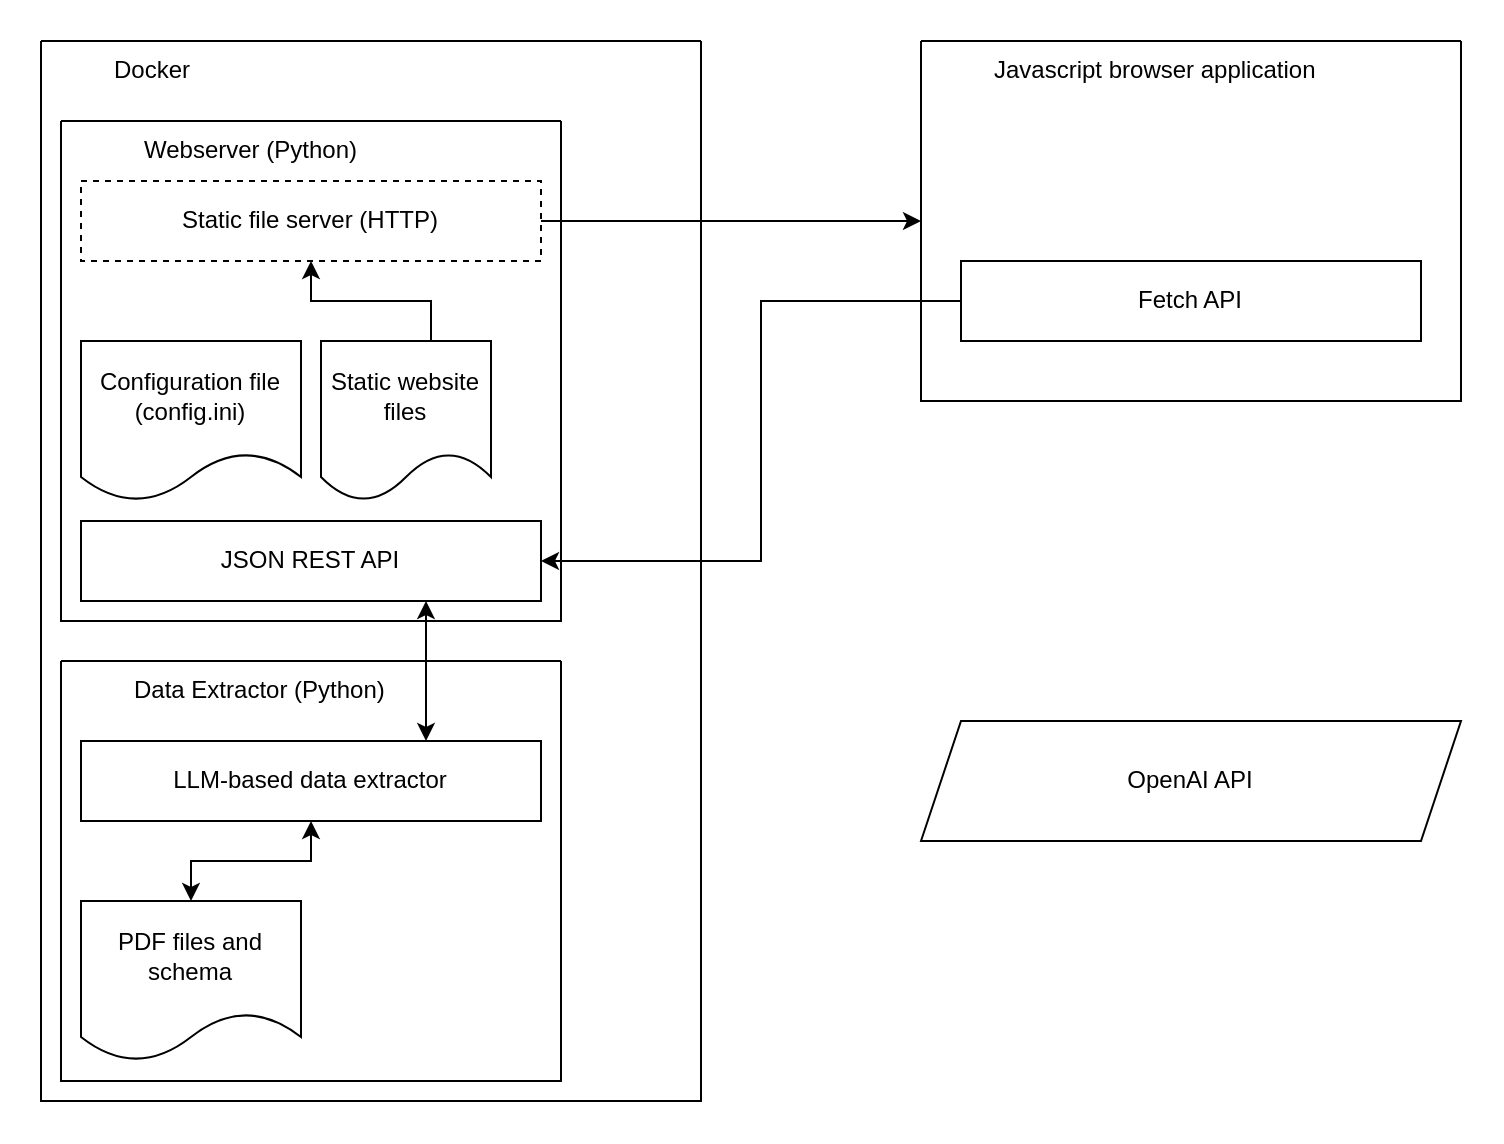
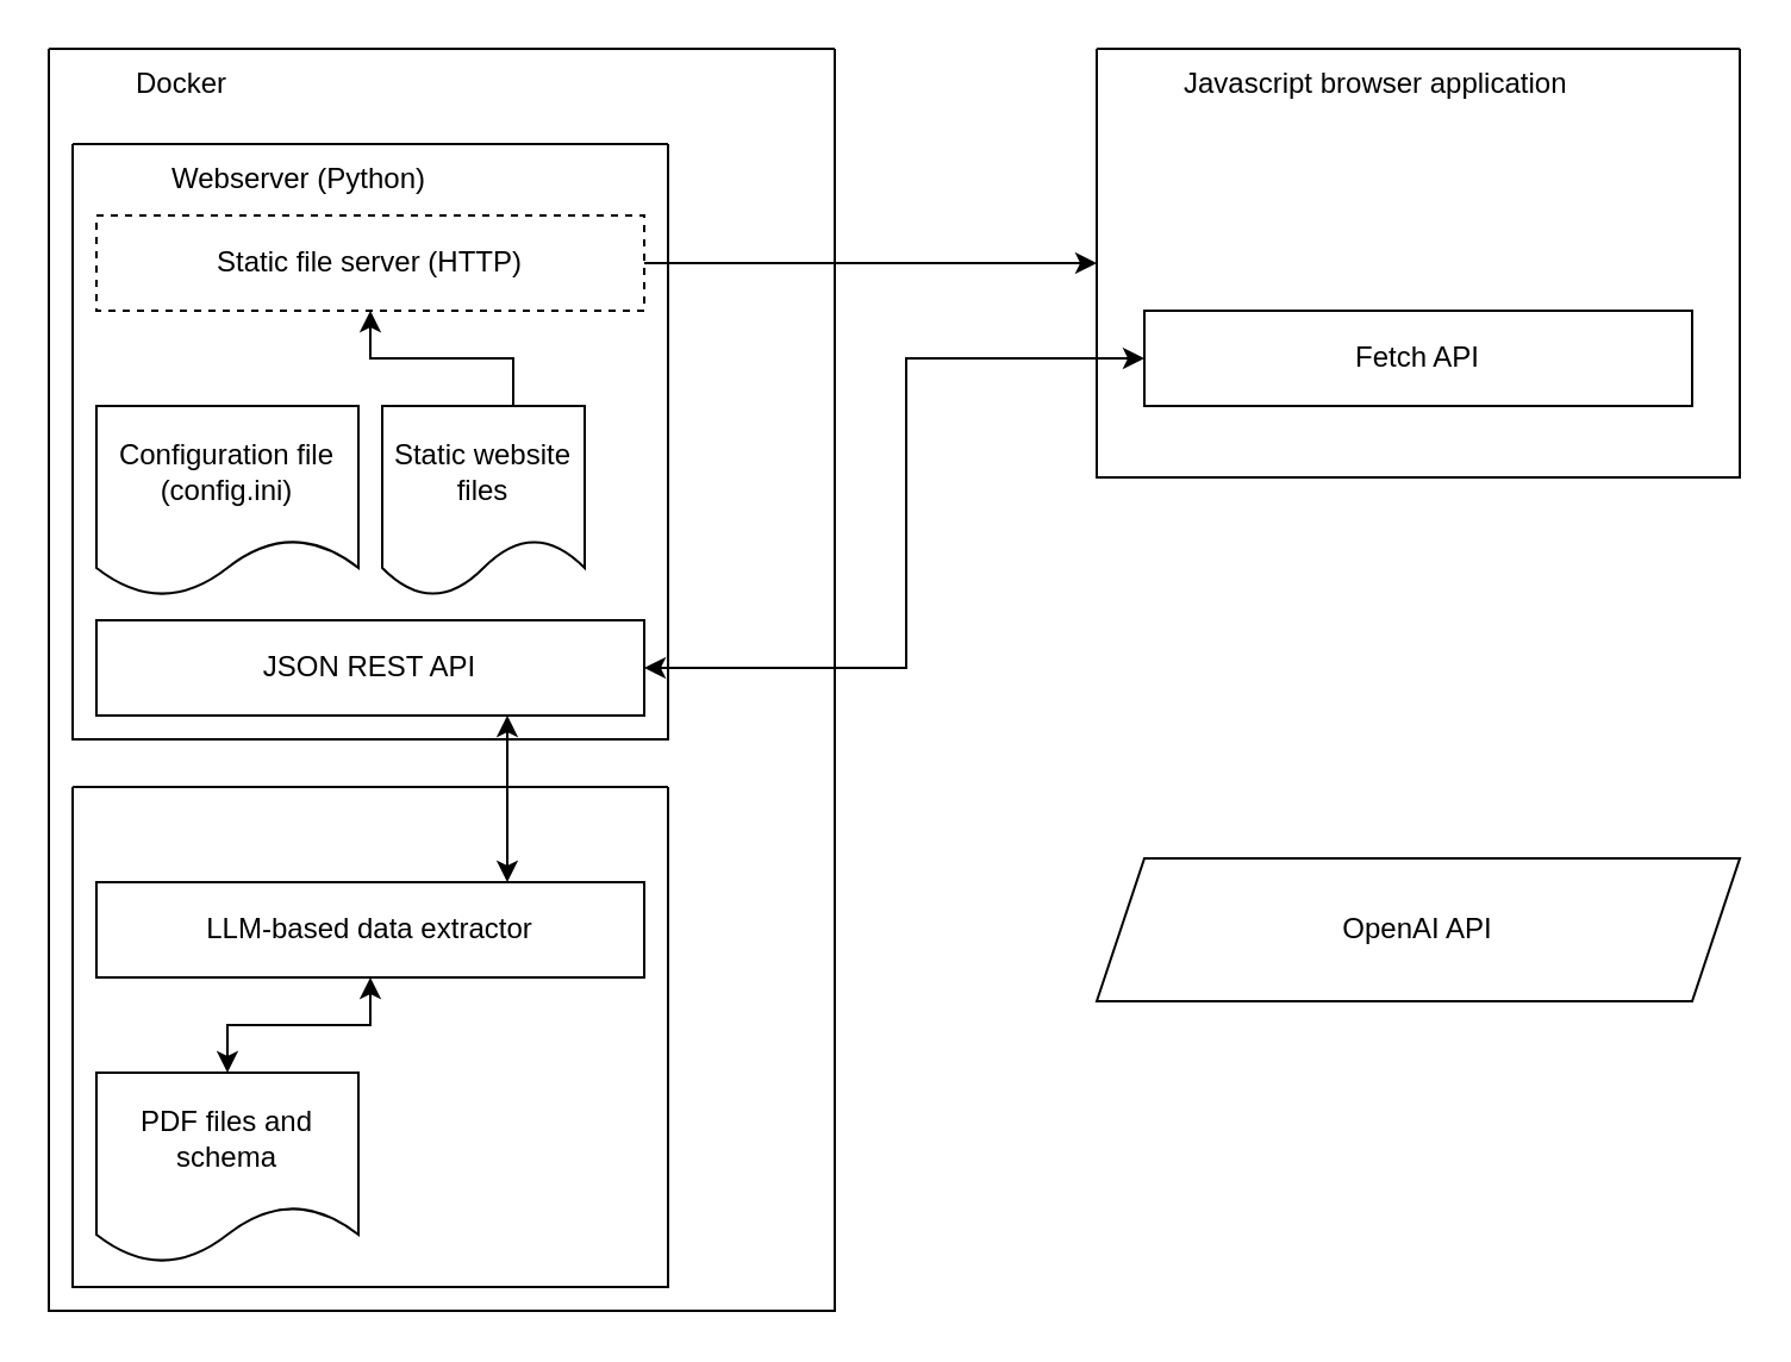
  <mxCell id="0" />
  <mxCell id="1" parent="0" />
  <mxCell id="2" value="" style="swimlane;startSize=0;" parent="1" vertex="1"><mxGeometry x="20" y="20" width="330" height="530" as="geometry" /></mxCell>
  <mxCell id="3" value="Docker" style="text;html=1;align=left;verticalAlign=middle;resizable=0;points=[];autosize=1;strokeColor=none;fillColor=none;" parent="2" vertex="1"><mxGeometry x="35" width="60" height="30" as="geometry" /></mxCell>
  <mxCell id="4" value="" style="swimlane;startSize=0;" parent="2" vertex="1"><mxGeometry x="10" y="40" width="250" height="250" as="geometry" /></mxCell>
  <mxCell id="5" value="Webserver (Python)" style="text;html=1;align=left;verticalAlign=middle;resizable=0;points=[];autosize=1;strokeColor=none;fillColor=none;" parent="4" vertex="1"><mxGeometry x="40" width="130" height="30" as="geometry" /></mxCell>
  <mxCell id="6" value="Static website files" style="shape=document;whiteSpace=wrap;html=1;boundedLbl=1;" parent="4" vertex="1"><mxGeometry x="130" y="110" width="85" height="80" as="geometry" /></mxCell>
  <mxCell id="7" value="&lt;div&gt;Configuration file&lt;/div&gt;&lt;div&gt;(config.ini)&lt;br&gt;&lt;/div&gt;" style="shape=document;whiteSpace=wrap;html=1;boundedLbl=1;" parent="4" vertex="1"><mxGeometry x="10" y="110" width="110" height="80" as="geometry" /></mxCell>
  <mxCell id="8" value="Static file server (HTTP)" style="rounded=0;whiteSpace=wrap;html=1;dashed=1;" parent="4" vertex="1"><mxGeometry x="10" y="30" width="230" height="40" as="geometry" /></mxCell>
  <mxCell id="9" style="edgeStyle=orthogonalEdgeStyle;rounded=0;orthogonalLoop=1;jettySize=auto;html=1;exitX=0.5;exitY=0;exitDx=0;exitDy=0;entryX=0.5;entryY=1;entryDx=0;entryDy=0;" parent="4" source="6" target="8" edge="1"><mxGeometry relative="1" as="geometry"><Array as="points"><mxPoint x="185" y="90" /><mxPoint x="125" y="90" /></Array></mxGeometry></mxCell>
  <mxCell id="10" value="JSON REST API" style="rounded=0;whiteSpace=wrap;html=1;" vertex="1" parent="4"><mxGeometry x="10" y="200" width="230" height="40" as="geometry" /></mxCell>
  <mxCell id="11" value="" style="swimlane;startSize=0;" parent="1" vertex="1"><mxGeometry x="460" y="20" width="270" height="180" as="geometry" /></mxCell>
  <mxCell id="12" value="Javascript browser application" style="text;html=1;align=left;verticalAlign=middle;resizable=0;points=[];autosize=1;strokeColor=none;fillColor=none;" parent="11" vertex="1"><mxGeometry x="35" width="180" height="30" as="geometry" /></mxCell>
  <mxCell id="13" value="Fetch API" style="rounded=0;whiteSpace=wrap;html=1;" vertex="1" parent="11"><mxGeometry x="20" y="110" width="230" height="40" as="geometry" /></mxCell>
  <mxCell id="14" value="OpenAI API" style="shape=parallelogram;perimeter=parallelogramPerimeter;whiteSpace=wrap;html=1;fixedSize=1;" parent="1" vertex="1"><mxGeometry x="460" y="360" width="270" height="60" as="geometry" /></mxCell>
  <mxCell id="15" value="" style="endArrow=classic;startArrow=classic;html=1;rounded=0;exitX=0.75;exitY=0;exitDx=0;exitDy=0;entryX=0.75;entryY=1;entryDx=0;entryDy=0;" edge="1" parent="1" source="18" target="10"><mxGeometry width="50" height="50" relative="1" as="geometry"><mxPoint x="340" y="340" as="sourcePoint" /><mxPoint x="390" y="240" as="targetPoint" /></mxGeometry></mxCell>
  <mxCell id="16" value="" style="swimlane;startSize=0;" parent="1" vertex="1"><mxGeometry x="30" y="330" width="250" height="210" as="geometry" /></mxCell>
- <mxCell id="17" value="Data Extractor (Python)" style="text;html=1;align=left;verticalAlign=middle;resizable=0;points=[];autosize=1;strokeColor=none;fillColor=none;" parent="16" vertex="1"><mxGeometry x="35" width="150" height="30" as="geometry" /></mxCell>
  <mxCell id="18" value="LLM-based data extractor" style="rounded=0;whiteSpace=wrap;html=1;" parent="16" vertex="1"><mxGeometry x="10" y="40" width="230" height="40" as="geometry" /></mxCell>
  <mxCell id="19" value="PDF files and schema" style="shape=document;whiteSpace=wrap;html=1;boundedLbl=1;" vertex="1" parent="16"><mxGeometry x="10" y="120" width="110" height="80" as="geometry" /></mxCell>
  <mxCell id="20" value="" style="endArrow=classic;startArrow=classic;html=1;rounded=0;exitX=0.5;exitY=0;exitDx=0;exitDy=0;entryX=0.5;entryY=1;entryDx=0;entryDy=0;" edge="1" parent="16" source="19" target="18"><mxGeometry width="50" height="50" relative="1" as="geometry"><mxPoint x="170" y="50" as="sourcePoint" /><mxPoint x="220" as="targetPoint" /><Array as="points"><mxPoint x="65" y="100" /><mxPoint x="125" y="100" /></Array></mxGeometry></mxCell>
  <mxCell id="21" style="edgeStyle=orthogonalEdgeStyle;rounded=0;orthogonalLoop=1;jettySize=auto;html=1;exitX=0.5;exitY=1;exitDx=0;exitDy=0;" edge="1" parent="1" source="11" target="11"><mxGeometry relative="1" as="geometry" /></mxCell>
  <mxCell id="22" value="" style="endArrow=classic;html=1;rounded=0;exitX=1;exitY=0.5;exitDx=0;exitDy=0;entryX=0;entryY=0.5;entryDx=0;entryDy=0;" edge="1" parent="1" source="8" target="11"><mxGeometry width="50" height="50" relative="1" as="geometry"><mxPoint x="400" y="260" as="sourcePoint" /><mxPoint x="450" y="210" as="targetPoint" /></mxGeometry></mxCell>
- <mxCell id="23" value="" style="endArrow=none;startArrow=classic;html=1;rounded=0;exitX=1;exitY=0.5;exitDx=0;exitDy=0;entryX=0;entryY=0.5;entryDx=0;entryDy=0;" edge="1" parent="1" source="10" target="13"><mxGeometry width="50" height="50" relative="1" as="geometry"><mxPoint x="400" y="260" as="sourcePoint" /><mxPoint x="450" y="210" as="targetPoint" /><Array as="points"><mxPoint x="380" y="280" /><mxPoint x="380" y="150" /></Array></mxGeometry></mxCell>
+ <mxCell id="23" value="" style="endArrow=classic;startArrow=classic;html=1;rounded=0;exitX=1;exitY=0.5;exitDx=0;exitDy=0;entryX=0;entryY=0.5;entryDx=0;entryDy=0;" edge="1" parent="1" source="10" target="13"><mxGeometry width="50" height="50" relative="1" as="geometry"><mxPoint x="400" y="260" as="sourcePoint" /><mxPoint x="450" y="210" as="targetPoint" /><Array as="points"><mxPoint x="380" y="280" /><mxPoint x="380" y="150" /></Array></mxGeometry></mxCell>
